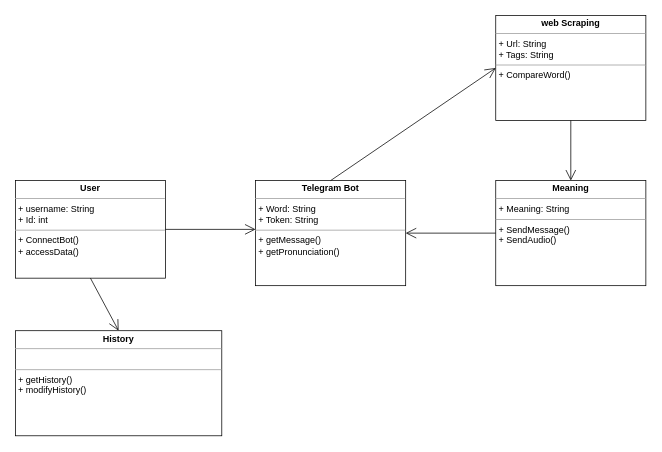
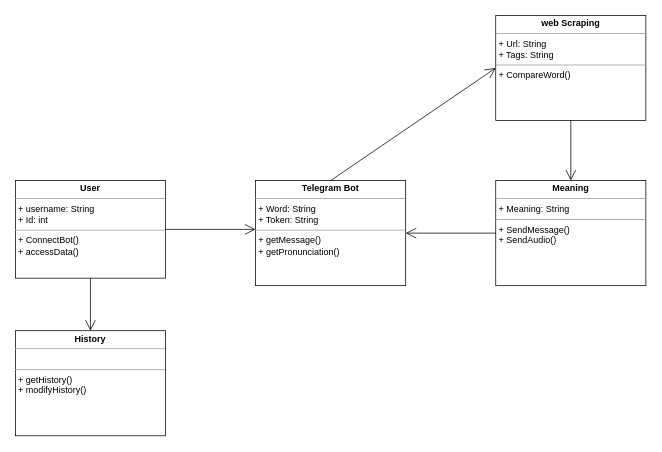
  <mxCell id="0" />
  <mxCell id="1" parent="0" />
  <mxCell id="2" value="&lt;p style=&quot;margin:0px;margin-top:4px;text-align:center;&quot;&gt;&lt;b&gt;web Scraping&lt;/b&gt;&lt;/p&gt;&lt;hr size=&quot;1&quot;&gt;&lt;p style=&quot;margin:0px;margin-left:4px;&quot;&gt;+ Url: String&lt;br&gt;+ Tags: String&lt;/p&gt;&lt;hr size=&quot;1&quot;&gt;&lt;p style=&quot;margin:0px;margin-left:4px;&quot;&gt;+ CompareWord()&lt;br&gt;&lt;br&gt;&lt;/p&gt;" style="verticalAlign=top;align=left;overflow=fill;fontSize=12;fontFamily=Helvetica;html=1;" vertex="1" parent="1"><mxGeometry x="660" y="20" width="200" height="140" as="geometry" /></mxCell>
  <mxCell id="3" value="&lt;p style=&quot;margin:0px;margin-top:4px;text-align:center;&quot;&gt;&lt;b&gt;Telegram Bot&lt;/b&gt;&lt;/p&gt;&lt;hr size=&quot;1&quot;&gt;&lt;p style=&quot;margin:0px;margin-left:4px;&quot;&gt;+ Word: String&lt;br&gt;+ Token: String&lt;/p&gt;&lt;hr size=&quot;1&quot;&gt;&lt;p style=&quot;margin:0px;margin-left:4px;&quot;&gt;+ getMessage()&lt;br&gt;+ getPronunciation()&lt;/p&gt;" style="verticalAlign=top;align=left;overflow=fill;fontSize=12;fontFamily=Helvetica;html=1;" vertex="1" parent="1"><mxGeometry x="340" y="240" width="200" height="140" as="geometry" /></mxCell>
  <mxCell id="4" value="&lt;p style=&quot;margin:0px;margin-top:4px;text-align:center;&quot;&gt;&lt;b&gt;Meaning&lt;/b&gt;&lt;/p&gt;&lt;hr size=&quot;1&quot;&gt;&lt;p style=&quot;margin:0px;margin-left:4px;&quot;&gt;+ Meaning: String&lt;br&gt;&lt;/p&gt;&lt;hr size=&quot;1&quot;&gt;&lt;p style=&quot;margin:0px;margin-left:4px;&quot;&gt;+ SendMessage()&lt;br&gt;+ SendAudio()&lt;/p&gt;" style="verticalAlign=top;align=left;overflow=fill;fontSize=12;fontFamily=Helvetica;html=1;" vertex="1" parent="1"><mxGeometry x="660" y="240" width="200" height="140" as="geometry" /></mxCell>
  <mxCell id="5" value="&lt;p style=&quot;margin:0px;margin-top:4px;text-align:center;&quot;&gt;&lt;b&gt;User&lt;/b&gt;&lt;/p&gt;&lt;hr size=&quot;1&quot;&gt;&lt;p style=&quot;margin:0px;margin-left:4px;&quot;&gt;+ username: String&lt;br&gt;+ Id: int&lt;/p&gt;&lt;hr size=&quot;1&quot;&gt;&lt;p style=&quot;margin:0px;margin-left:4px;&quot;&gt;+ ConnectBot()&lt;br&gt;+ accessData()&lt;/p&gt;" style="verticalAlign=top;align=left;overflow=fill;fontSize=12;fontFamily=Helvetica;html=1;" vertex="1" parent="1"><mxGeometry x="20" y="240" width="200" height="130" as="geometry" /></mxCell>
- <mxCell id="6" value="&lt;p style=&quot;margin:0px;margin-top:4px;text-align:center;&quot;&gt;&lt;b&gt;History&lt;/b&gt;&lt;/p&gt;&lt;hr size=&quot;1&quot;&gt;&lt;p style=&quot;margin:0px;margin-left:4px;&quot;&gt;&lt;br&gt;&lt;/p&gt;&lt;hr size=&quot;1&quot;&gt;&lt;p style=&quot;margin:0px;margin-left:4px;&quot;&gt;+ getHistory()&lt;br&gt;+ modifyHistory()&lt;/p&gt;" style="verticalAlign=top;align=left;overflow=fill;fontSize=12;fontFamily=Helvetica;html=1;" vertex="1" parent="1"><mxGeometry x="20" y="440" width="275" height="140" as="geometry" /></mxCell>
+ <mxCell id="6" value="&lt;p style=&quot;margin:0px;margin-top:4px;text-align:center;&quot;&gt;&lt;b&gt;History&lt;/b&gt;&lt;/p&gt;&lt;hr size=&quot;1&quot;&gt;&lt;p style=&quot;margin:0px;margin-left:4px;&quot;&gt;&lt;br&gt;&lt;/p&gt;&lt;hr size=&quot;1&quot;&gt;&lt;p style=&quot;margin:0px;margin-left:4px;&quot;&gt;+ getHistory()&lt;br&gt;+ modifyHistory()&lt;/p&gt;" style="verticalAlign=top;align=left;overflow=fill;fontSize=12;fontFamily=Helvetica;html=1;" vertex="1" parent="1"><mxGeometry x="20" y="440" width="200" height="140" as="geometry" /></mxCell>
  <mxCell id="7" value="" style="endArrow=open;endFill=1;endSize=12;html=1;rounded=0;exitX=0.5;exitY=0;exitDx=0;exitDy=0;entryX=0;entryY=0.5;entryDx=0;entryDy=0;" edge="1" parent="1" source="3" target="2"><mxGeometry width="160" relative="1" as="geometry"><mxPoint x="430" y="89" as="sourcePoint" /><mxPoint x="660" y="89.17" as="targetPoint" /></mxGeometry></mxCell>
  <mxCell id="8" value="" style="endArrow=open;endFill=1;endSize=12;html=1;rounded=0;exitX=0.5;exitY=1;exitDx=0;exitDy=0;entryX=0.5;entryY=0;entryDx=0;entryDy=0;" edge="1" parent="1" source="2" target="4"><mxGeometry width="160" relative="1" as="geometry"><mxPoint x="310" y="360" as="sourcePoint" /><mxPoint x="470" y="360" as="targetPoint" /></mxGeometry></mxCell>
  <mxCell id="9" value="" style="endArrow=open;endFill=1;endSize=12;html=1;rounded=0;exitX=0;exitY=0.5;exitDx=0;exitDy=0;entryX=1;entryY=0.5;entryDx=0;entryDy=0;" edge="1" parent="1" source="4" target="3"><mxGeometry width="160" relative="1" as="geometry"><mxPoint x="310" y="360" as="sourcePoint" /><mxPoint x="470" y="360" as="targetPoint" /></mxGeometry></mxCell>
  <mxCell id="10" value="" style="endArrow=open;endFill=1;endSize=12;html=1;rounded=0;exitX=1;exitY=0.5;exitDx=0;exitDy=0;" edge="1" parent="1" source="5"><mxGeometry width="160" relative="1" as="geometry"><mxPoint x="310" y="360" as="sourcePoint" /><mxPoint x="340" y="305" as="targetPoint" /></mxGeometry></mxCell>
  <mxCell id="11" value="" style="endArrow=open;endFill=1;endSize=12;html=1;rounded=0;exitX=0.5;exitY=1;exitDx=0;exitDy=0;entryX=0.5;entryY=0;entryDx=0;entryDy=0;" edge="1" parent="1" source="5" target="6"><mxGeometry width="160" relative="1" as="geometry"><mxPoint x="310" y="360" as="sourcePoint" /><mxPoint x="470" y="360" as="targetPoint" /></mxGeometry></mxCell>
